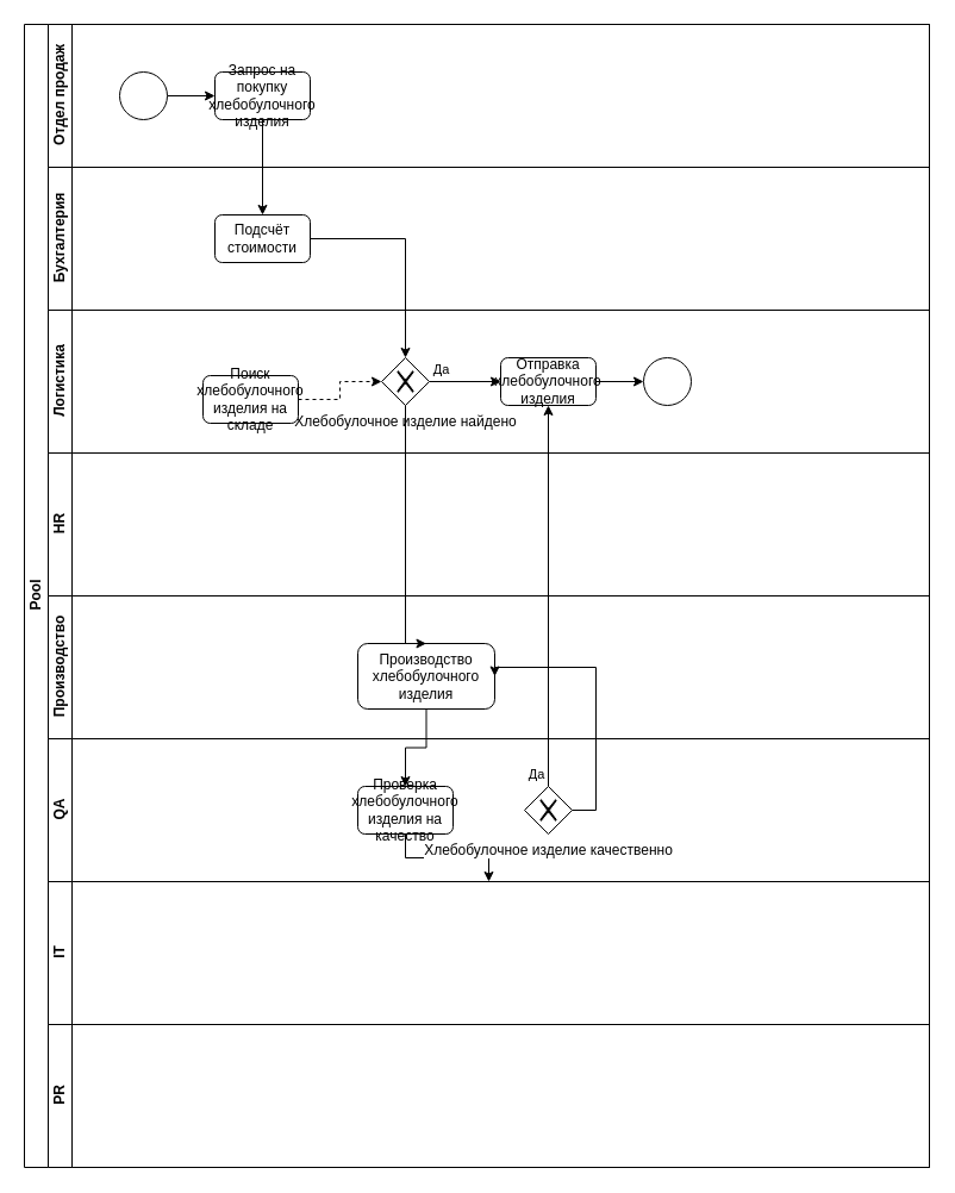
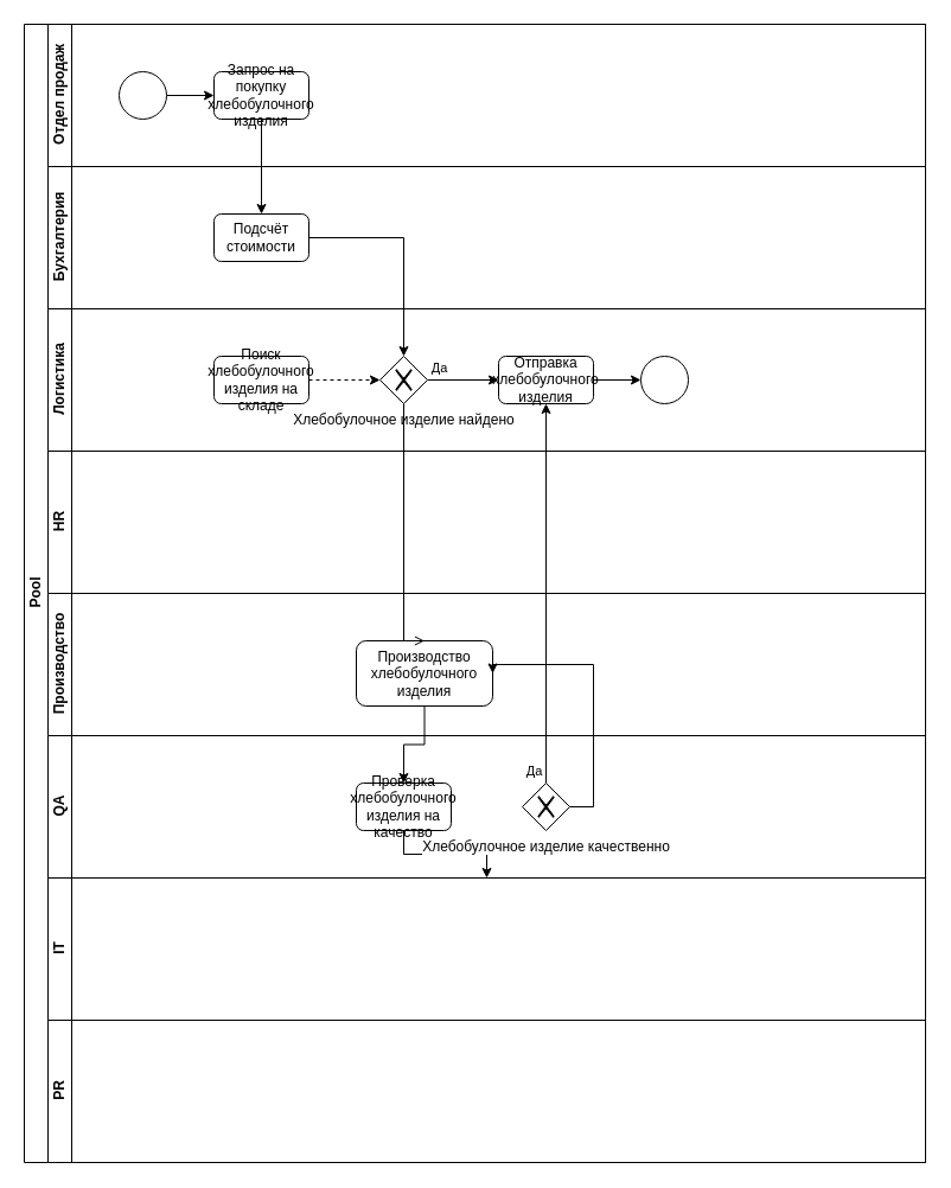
  <mxCell id="0" />
  <mxCell id="1" parent="0" />
  <mxCell id="2" value="Pool" style="swimlane;html=1;childLayout=stackLayout;resizeParent=1;resizeParentMax=0;horizontal=0;startSize=20;horizontalStack=0;" vertex="1" parent="1"><mxGeometry x="20" y="20" width="760" height="960" as="geometry" /></mxCell>
  <mxCell id="3" value="Отдел продаж" style="swimlane;html=1;startSize=20;horizontal=0;" vertex="1" parent="2"><mxGeometry x="20" width="740" height="120" as="geometry" /></mxCell>
  <mxCell id="4" style="edgeStyle=orthogonalEdgeStyle;rounded=0;orthogonalLoop=1;jettySize=auto;html=1;entryX=0;entryY=0.5;entryDx=0;entryDy=0;startArrow=none;startFill=0;" edge="1" parent="3" source="5" target="6"><mxGeometry relative="1" as="geometry" /></mxCell>
  <mxCell id="5" value="" style="shape=mxgraph.bpmn.shape;html=1;verticalLabelPosition=bottom;labelBackgroundColor=#ffffff;verticalAlign=top;align=center;perimeter=ellipsePerimeter;outlineConnect=0;outline=standard;symbol=general;" vertex="1" parent="3"><mxGeometry x="60" y="40" width="40" height="40" as="geometry" /></mxCell>
  <mxCell id="6" value="Запрос на покупку хлебобулочного изделия" style="shape=ext;rounded=1;html=1;whiteSpace=wrap;" vertex="1" parent="3"><mxGeometry x="140" y="40" width="80" height="40" as="geometry" /></mxCell>
  <mxCell id="7" value="Бухгалтерия" style="swimlane;html=1;startSize=20;horizontal=0;" vertex="1" parent="2"><mxGeometry x="20" y="120" width="740" height="120" as="geometry" /></mxCell>
  <mxCell id="8" value="Подсчёт стоимости" style="shape=ext;rounded=1;html=1;whiteSpace=wrap;" vertex="1" parent="7"><mxGeometry x="140" y="40" width="80" height="40" as="geometry" /></mxCell>
  <mxCell id="9" value="Логистика" style="swimlane;html=1;startSize=20;horizontal=0;" vertex="1" parent="2"><mxGeometry x="20" y="240" width="740" height="120" as="geometry" /></mxCell>
  <mxCell id="10" style="edgeStyle=orthogonalEdgeStyle;rounded=0;orthogonalLoop=1;jettySize=auto;html=1;entryX=0;entryY=0.5;entryDx=0;entryDy=0;startArrow=none;startFill=0;dashed=1;" edge="1" parent="9" source="13" target="12"><mxGeometry relative="1" as="geometry" /></mxCell>
  <mxCell id="11" value="Да" style="edgeStyle=orthogonalEdgeStyle;rounded=0;orthogonalLoop=1;jettySize=auto;html=1;entryX=0;entryY=0.5;entryDx=0;entryDy=0;startArrow=none;startFill=0;" edge="1" parent="9" source="12" target="15"><mxGeometry x="-0.667" y="10" relative="1" as="geometry"><mxPoint as="offset" /></mxGeometry></mxCell>
  <mxCell id="12" value="Хлебобулочное изделие найдено" style="shape=mxgraph.bpmn.shape;html=1;verticalLabelPosition=bottom;labelBackgroundColor=#ffffff;verticalAlign=top;align=center;perimeter=rhombusPerimeter;background=gateway;outlineConnect=0;outline=none;symbol=exclusiveGw;" vertex="1" parent="9"><mxGeometry x="280" y="40" width="40" height="40" as="geometry" /></mxCell>
- <mxCell id="13" value="Поиск хлебобулочного изделия на складе" style="shape=ext;rounded=1;html=1;whiteSpace=wrap;" vertex="1" parent="9"><mxGeometry x="130" y="55" width="80" height="40" as="geometry" /></mxCell>
+ <mxCell id="13" value="Поиск хлебобулочного изделия на складе" style="shape=ext;rounded=1;html=1;whiteSpace=wrap;" vertex="1" parent="9"><mxGeometry x="140" y="40" width="80" height="40" as="geometry" /></mxCell>
  <mxCell id="14" style="edgeStyle=orthogonalEdgeStyle;rounded=0;orthogonalLoop=1;jettySize=auto;html=1;entryX=0;entryY=0.5;entryDx=0;entryDy=0;startArrow=none;startFill=0;" edge="1" parent="9" source="15" target="16"><mxGeometry relative="1" as="geometry" /></mxCell>
  <mxCell id="15" value="Отправка хлебобулочного изделия" style="shape=ext;rounded=1;html=1;whiteSpace=wrap;" vertex="1" parent="9"><mxGeometry x="380" y="40" width="80" height="40" as="geometry" /></mxCell>
  <mxCell id="16" value="" style="shape=mxgraph.bpmn.shape;html=1;verticalLabelPosition=bottom;labelBackgroundColor=#ffffff;verticalAlign=top;align=center;perimeter=ellipsePerimeter;outlineConnect=0;outline=standard;symbol=general;" vertex="1" parent="9"><mxGeometry x="500" y="40" width="40" height="40" as="geometry" /></mxCell>
  <mxCell id="17" value="HR" style="swimlane;html=1;startSize=20;horizontal=0;" vertex="1" parent="2"><mxGeometry x="20" y="360" width="740" height="120" as="geometry" /></mxCell>
  <mxCell id="18" value="Производство" style="swimlane;html=1;startSize=20;horizontal=0;" vertex="1" parent="2"><mxGeometry x="20" y="480" width="740" height="120" as="geometry" /></mxCell>
  <mxCell id="19" value="Производство хлебобулочного изделия" style="shape=ext;rounded=1;html=1;whiteSpace=wrap;" vertex="1" parent="18"><mxGeometry x="260" y="40" width="115" height="55" as="geometry" /></mxCell>
  <mxCell id="20" value="QA" style="swimlane;html=1;startSize=20;horizontal=0;" vertex="1" parent="2"><mxGeometry x="20" y="600" width="740" height="120" as="geometry" /></mxCell>
  <mxCell id="21" style="edgeStyle=orthogonalEdgeStyle;rounded=0;orthogonalLoop=1;jettySize=auto;html=1;startArrow=none;startFill=0;" edge="1" parent="20" source="23" target="24"><mxGeometry relative="1" as="geometry" /></mxCell>
  <mxCell id="22" value="Хлебобулочное изделие качественно" style="shape=mxgraph.bpmn.shape;html=1;verticalLabelPosition=bottom;labelBackgroundColor=#ffffff;verticalAlign=top;align=center;perimeter=rhombusPerimeter;background=gateway;outlineConnect=0;outline=none;symbol=exclusiveGw;" vertex="1" parent="20"><mxGeometry x="400" y="40" width="40" height="40" as="geometry" /></mxCell>
  <mxCell id="23" value="Проверка хлебобулочного изделия на качество" style="shape=ext;rounded=1;html=1;whiteSpace=wrap;" vertex="1" parent="20"><mxGeometry x="260" y="40" width="80" height="40" as="geometry" /></mxCell>
  <mxCell id="24" value="IT" style="swimlane;html=1;startSize=20;horizontal=0;" vertex="1" parent="2"><mxGeometry x="20" y="720" width="740" height="120" as="geometry" /></mxCell>
  <mxCell id="25" style="edgeStyle=orthogonalEdgeStyle;rounded=0;orthogonalLoop=1;jettySize=auto;html=1;entryX=0.5;entryY=0;entryDx=0;entryDy=0;startArrow=none;startFill=0;" edge="1" parent="2" source="6" target="8"><mxGeometry relative="1" as="geometry" /></mxCell>
  <mxCell id="26" style="edgeStyle=orthogonalEdgeStyle;rounded=0;orthogonalLoop=1;jettySize=auto;html=1;startArrow=none;startFill=0;" edge="1" parent="2" source="8" target="12"><mxGeometry relative="1" as="geometry" /></mxCell>
- <mxCell id="27" style="edgeStyle=orthogonalEdgeStyle;rounded=0;orthogonalLoop=1;jettySize=auto;html=1;entryX=0.5;entryY=0;entryDx=0;entryDy=0;startArrow=none;startFill=0;" edge="1" parent="2" source="12" target="19"><mxGeometry relative="1" as="geometry"><Array as="points"><mxPoint x="320" y="360" /><mxPoint x="320" y="360" /></Array></mxGeometry></mxCell>
+ <mxCell id="27" style="edgeStyle=orthogonalEdgeStyle;rounded=0;orthogonalLoop=1;jettySize=auto;html=1;entryX=0.5;entryY=0;entryDx=0;entryDy=0;startArrow=none;startFill=0;endArrow=open;" edge="1" parent="2" source="12" target="19"><mxGeometry relative="1" as="geometry"><Array as="points"><mxPoint x="320" y="360" /><mxPoint x="320" y="360" /></Array></mxGeometry></mxCell>
  <mxCell id="28" style="edgeStyle=orthogonalEdgeStyle;rounded=0;orthogonalLoop=1;jettySize=auto;html=1;entryX=0.5;entryY=0;entryDx=0;entryDy=0;startArrow=none;startFill=0;" edge="1" parent="2" source="19" target="23"><mxGeometry relative="1" as="geometry" /></mxCell>
  <mxCell id="29" style="edgeStyle=orthogonalEdgeStyle;rounded=0;orthogonalLoop=1;jettySize=auto;html=1;entryX=1;entryY=0.5;entryDx=0;entryDy=0;startArrow=none;startFill=0;" edge="1" parent="2" source="22" target="19"><mxGeometry relative="1" as="geometry"><Array as="points"><mxPoint x="480" y="660" /><mxPoint x="480" y="540" /></Array></mxGeometry></mxCell>
  <mxCell id="30" value="Да" style="edgeStyle=orthogonalEdgeStyle;rounded=0;orthogonalLoop=1;jettySize=auto;html=1;entryX=0.5;entryY=1;entryDx=0;entryDy=0;startArrow=none;startFill=0;" edge="1" parent="2" source="22" target="15"><mxGeometry x="-0.938" y="10" relative="1" as="geometry"><mxPoint as="offset" /></mxGeometry></mxCell>
  <mxCell id="31" value="PR" style="swimlane;html=1;startSize=20;horizontal=0;" vertex="1" parent="2"><mxGeometry x="20" y="840" width="740" height="120" as="geometry" /></mxCell>
